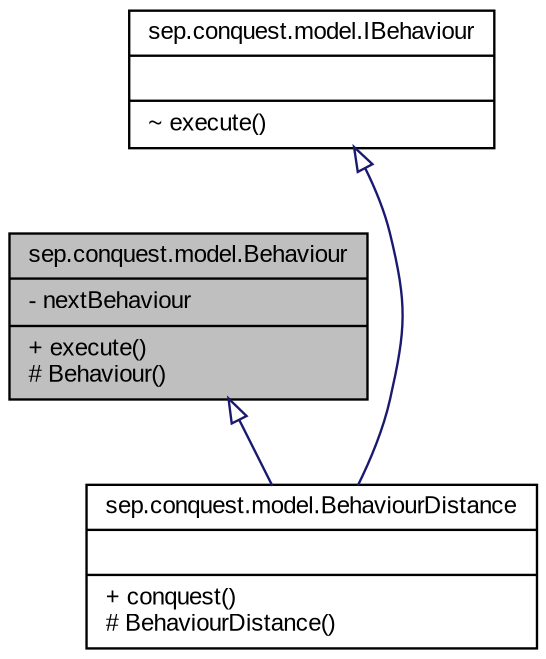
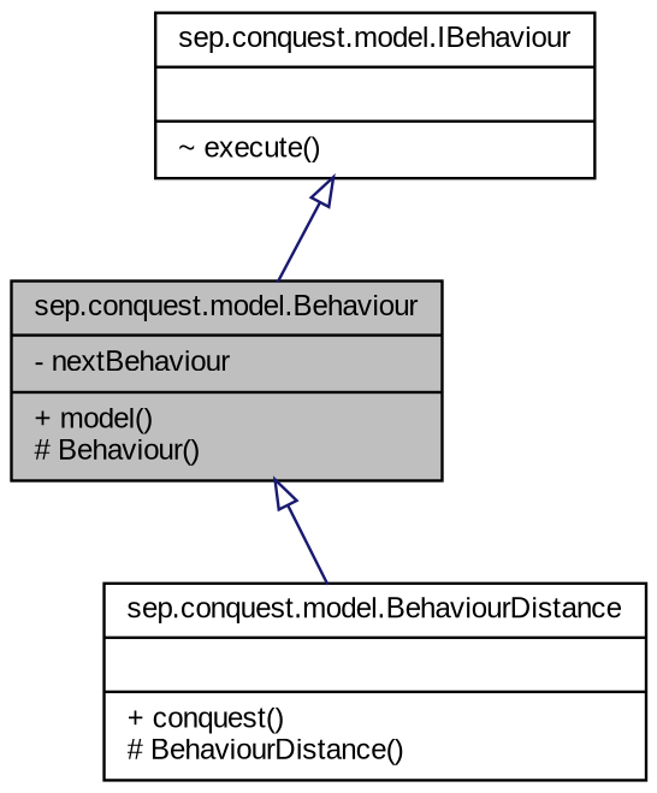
  digraph {
    fontname="Liberation Sans"
    node [color=black fillcolor=white fontname="Liberation Sans" fontsize=10 shape=record style=filled]
    edge [arrowtail=empty color=midnightblue dir=back fontname="Liberation Sans" fontsize=10 labelfontname="FreeSans.ttf" labelfontsize=10 style=solid]
-   n1 [fillcolor=grey75 fontcolor=black height=0.2 label="{sep.conquest.model.Behaviour\n|- nextBehaviour\l|+ execute()\l# Behaviour()\l}" width=0.4]
+   n1 [fillcolor=grey75 fontcolor=black height=0.2 label="{sep.conquest.model.Behaviour\n|- nextBehaviour\l|+ model()\l# Behaviour()\l}" width=0.4]
    n2 [height=0.2 label="{sep.conquest.model.BehaviourDistance\n||+ conquest()\l# BehaviourDistance()\l}" width=0.4]
    n3 [height=0.2 label="{sep.conquest.model.IBehaviour\n||~ execute()\l}" width=0.4]
    n1 -> n2
-   n3 -> n2
+   n3 -> n1
  }
